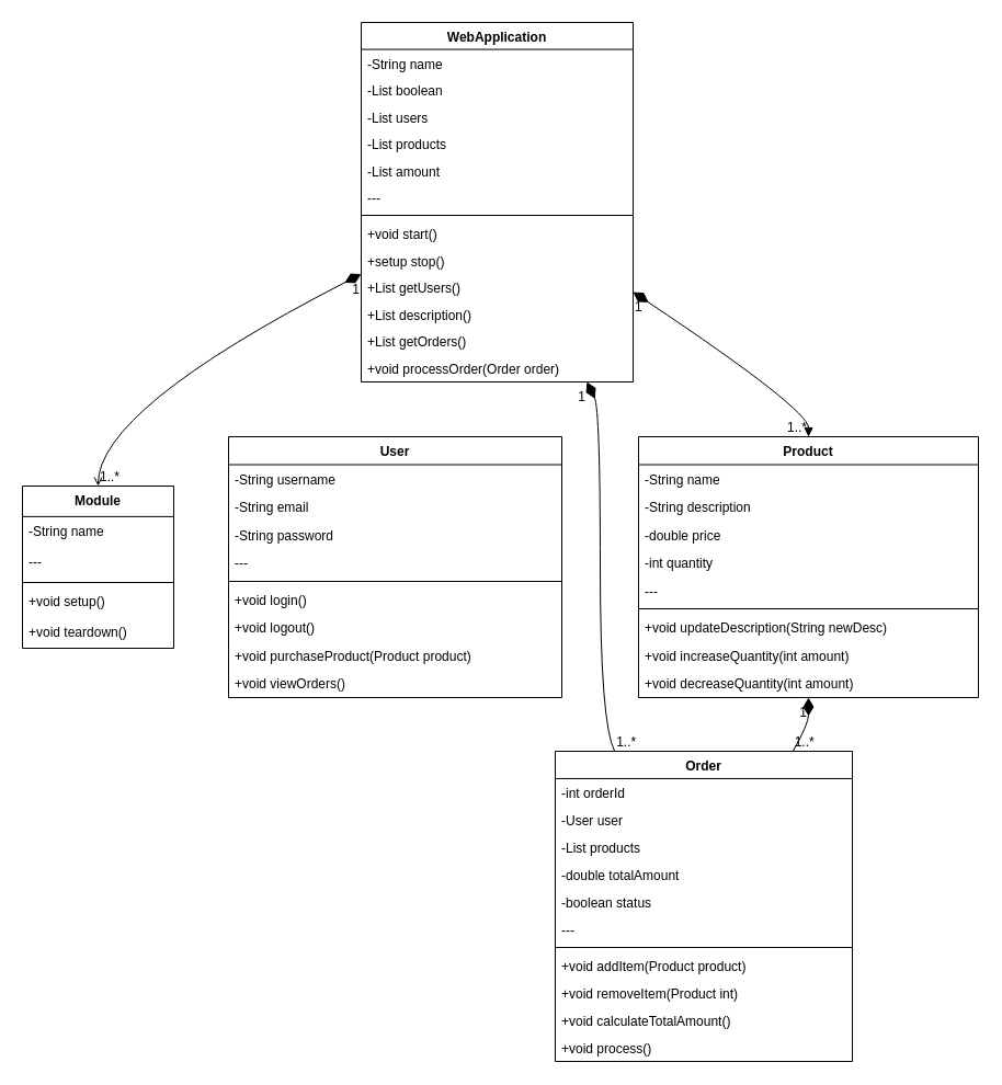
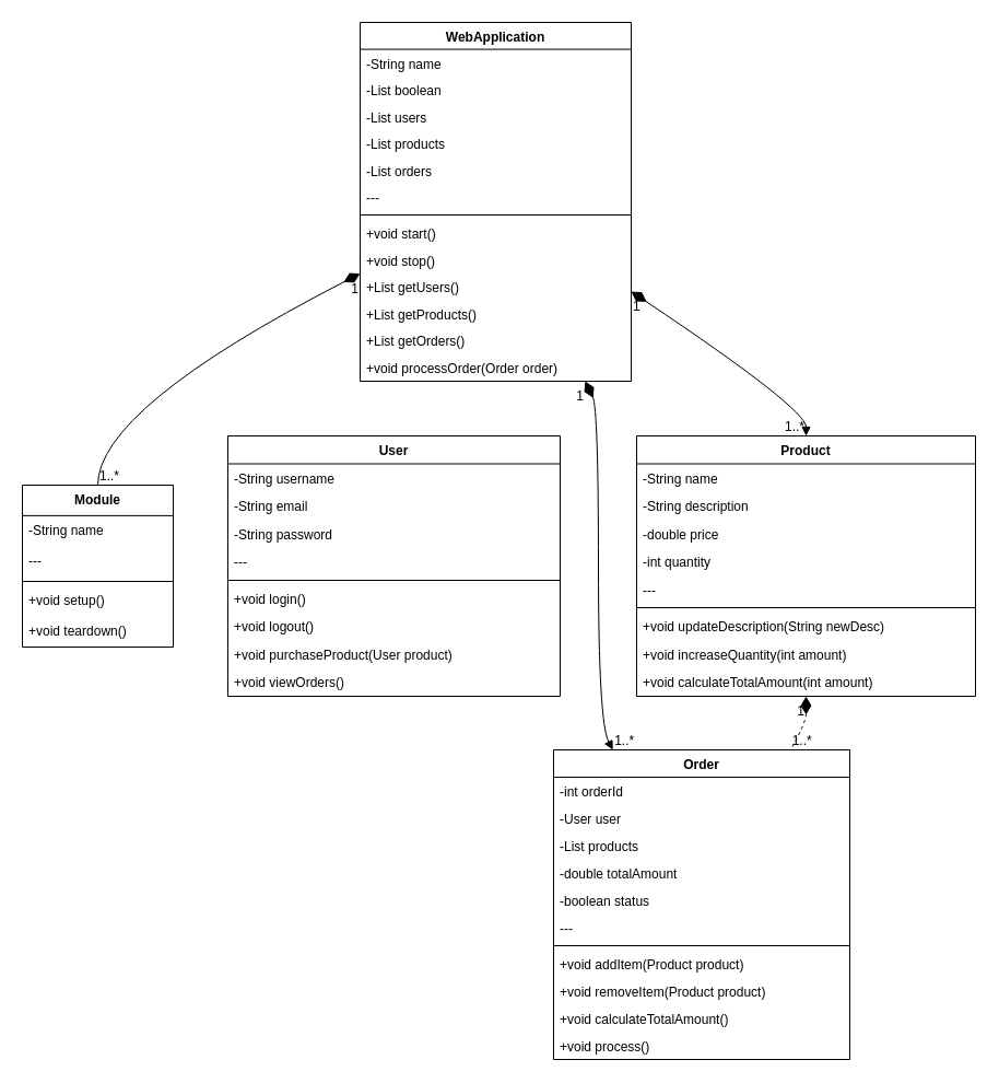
  <mxCell id="0" />
  <mxCell id="1" parent="0" />
  <mxCell id="2" value="WebApplication" style="swimlane;fontStyle=1;align=center;verticalAlign=top;childLayout=stackLayout;horizontal=1;startSize=24.577;horizontalStack=0;resizeParent=1;resizeParentMax=0;resizeLast=0;collapsible=0;marginBottom=0;" vertex="1" parent="1"><mxGeometry x="329" y="20" width="248" height="328" as="geometry" /></mxCell>
  <mxCell id="3" value="-String name" style="text;strokeColor=none;fillColor=none;align=left;verticalAlign=top;spacingLeft=4;spacingRight=4;overflow=hidden;rotatable=0;points=[[0,0.5],[1,0.5]];portConstraint=eastwest;" vertex="1" parent="2"><mxGeometry y="25" width="248" height="25" as="geometry" /></mxCell>
  <mxCell id="4" value="-List boolean" style="text;strokeColor=none;fillColor=none;align=left;verticalAlign=top;spacingLeft=4;spacingRight=4;overflow=hidden;rotatable=0;points=[[0,0.5],[1,0.5]];portConstraint=eastwest;" vertex="1" parent="2"><mxGeometry y="49" width="248" height="25" as="geometry" /></mxCell>
  <mxCell id="5" value="-List users" style="text;strokeColor=none;fillColor=none;align=left;verticalAlign=top;spacingLeft=4;spacingRight=4;overflow=hidden;rotatable=0;points=[[0,0.5],[1,0.5]];portConstraint=eastwest;" vertex="1" parent="2"><mxGeometry y="74" width="248" height="25" as="geometry" /></mxCell>
  <mxCell id="6" value="-List products" style="text;strokeColor=none;fillColor=none;align=left;verticalAlign=top;spacingLeft=4;spacingRight=4;overflow=hidden;rotatable=0;points=[[0,0.5],[1,0.5]];portConstraint=eastwest;" vertex="1" parent="2"><mxGeometry y="98" width="248" height="25" as="geometry" /></mxCell>
- <mxCell id="7" value="-List amount" style="text;strokeColor=none;fillColor=none;align=left;verticalAlign=top;spacingLeft=4;spacingRight=4;overflow=hidden;rotatable=0;points=[[0,0.5],[1,0.5]];portConstraint=eastwest;" vertex="1" parent="2"><mxGeometry y="123" width="248" height="25" as="geometry" /></mxCell>
+ <mxCell id="7" value="-List orders" style="text;strokeColor=none;fillColor=none;align=left;verticalAlign=top;spacingLeft=4;spacingRight=4;overflow=hidden;rotatable=0;points=[[0,0.5],[1,0.5]];portConstraint=eastwest;" vertex="1" parent="2"><mxGeometry y="123" width="248" height="25" as="geometry" /></mxCell>
  <mxCell id="8" value="---" style="text;strokeColor=none;fillColor=none;align=left;verticalAlign=top;spacingLeft=4;spacingRight=4;overflow=hidden;rotatable=0;points=[[0,0.5],[1,0.5]];portConstraint=eastwest;" vertex="1" parent="2"><mxGeometry y="147" width="248" height="25" as="geometry" /></mxCell>
  <mxCell id="9" style="line;strokeWidth=1;fillColor=none;align=left;verticalAlign=middle;spacingTop=-1;spacingLeft=3;spacingRight=3;rotatable=0;labelPosition=right;points=[];portConstraint=eastwest;strokeColor=inherit;" vertex="1" parent="2"><mxGeometry y="172" width="248" height="8" as="geometry" /></mxCell>
  <mxCell id="10" value="+void start()" style="text;strokeColor=none;fillColor=none;align=left;verticalAlign=top;spacingLeft=4;spacingRight=4;overflow=hidden;rotatable=0;points=[[0,0.5],[1,0.5]];portConstraint=eastwest;" vertex="1" parent="2"><mxGeometry y="180" width="248" height="25" as="geometry" /></mxCell>
- <mxCell id="11" value="+setup stop()" style="text;strokeColor=none;fillColor=none;align=left;verticalAlign=top;spacingLeft=4;spacingRight=4;overflow=hidden;rotatable=0;points=[[0,0.5],[1,0.5]];portConstraint=eastwest;" vertex="1" parent="2"><mxGeometry y="205" width="248" height="25" as="geometry" /></mxCell>
+ <mxCell id="11" value="+void stop()" style="text;strokeColor=none;fillColor=none;align=left;verticalAlign=top;spacingLeft=4;spacingRight=4;overflow=hidden;rotatable=0;points=[[0,0.5],[1,0.5]];portConstraint=eastwest;" vertex="1" parent="2"><mxGeometry y="205" width="248" height="25" as="geometry" /></mxCell>
  <mxCell id="12" value="+List getUsers()" style="text;strokeColor=none;fillColor=none;align=left;verticalAlign=top;spacingLeft=4;spacingRight=4;overflow=hidden;rotatable=0;points=[[0,0.5],[1,0.5]];portConstraint=eastwest;" vertex="1" parent="2"><mxGeometry y="229" width="248" height="25" as="geometry" /></mxCell>
- <mxCell id="13" value="+List description()" style="text;strokeColor=none;fillColor=none;align=left;verticalAlign=top;spacingLeft=4;spacingRight=4;overflow=hidden;rotatable=0;points=[[0,0.5],[1,0.5]];portConstraint=eastwest;" vertex="1" parent="2"><mxGeometry y="254" width="248" height="25" as="geometry" /></mxCell>
+ <mxCell id="13" value="+List getProducts()" style="text;strokeColor=none;fillColor=none;align=left;verticalAlign=top;spacingLeft=4;spacingRight=4;overflow=hidden;rotatable=0;points=[[0,0.5],[1,0.5]];portConstraint=eastwest;" vertex="1" parent="2"><mxGeometry y="254" width="248" height="25" as="geometry" /></mxCell>
  <mxCell id="14" value="+List getOrders()" style="text;strokeColor=none;fillColor=none;align=left;verticalAlign=top;spacingLeft=4;spacingRight=4;overflow=hidden;rotatable=0;points=[[0,0.5],[1,0.5]];portConstraint=eastwest;" vertex="1" parent="2"><mxGeometry y="278" width="248" height="25" as="geometry" /></mxCell>
  <mxCell id="15" value="+void processOrder(Order order)" style="text;strokeColor=none;fillColor=none;align=left;verticalAlign=top;spacingLeft=4;spacingRight=4;overflow=hidden;rotatable=0;points=[[0,0.5],[1,0.5]];portConstraint=eastwest;" vertex="1" parent="2"><mxGeometry y="303" width="248" height="25" as="geometry" /></mxCell>
  <mxCell id="16" value="Module" style="swimlane;fontStyle=1;align=center;verticalAlign=top;childLayout=stackLayout;horizontal=1;startSize=27.9;horizontalStack=0;resizeParent=1;resizeParentMax=0;resizeLast=0;collapsible=0;marginBottom=0;" vertex="1" parent="1"><mxGeometry x="20" y="443" width="138" height="148" as="geometry" /></mxCell>
  <mxCell id="17" value="-String name" style="text;strokeColor=none;fillColor=none;align=left;verticalAlign=top;spacingLeft=4;spacingRight=4;overflow=hidden;rotatable=0;points=[[0,0.5],[1,0.5]];portConstraint=eastwest;" vertex="1" parent="16"><mxGeometry y="28" width="138" height="28" as="geometry" /></mxCell>
  <mxCell id="18" value="---" style="text;strokeColor=none;fillColor=none;align=left;verticalAlign=top;spacingLeft=4;spacingRight=4;overflow=hidden;rotatable=0;points=[[0,0.5],[1,0.5]];portConstraint=eastwest;" vertex="1" parent="16"><mxGeometry y="56" width="138" height="28" as="geometry" /></mxCell>
  <mxCell id="19" style="line;strokeWidth=1;fillColor=none;align=left;verticalAlign=middle;spacingTop=-1;spacingLeft=3;spacingRight=3;rotatable=0;labelPosition=right;points=[];portConstraint=eastwest;strokeColor=inherit;" vertex="1" parent="16"><mxGeometry y="84" width="138" height="8" as="geometry" /></mxCell>
  <mxCell id="20" value="+void setup()" style="text;strokeColor=none;fillColor=none;align=left;verticalAlign=top;spacingLeft=4;spacingRight=4;overflow=hidden;rotatable=0;points=[[0,0.5],[1,0.5]];portConstraint=eastwest;" vertex="1" parent="16"><mxGeometry y="92" width="138" height="28" as="geometry" /></mxCell>
  <mxCell id="21" value="+void teardown()" style="text;strokeColor=none;fillColor=none;align=left;verticalAlign=top;spacingLeft=4;spacingRight=4;overflow=hidden;rotatable=0;points=[[0,0.5],[1,0.5]];portConstraint=eastwest;" vertex="1" parent="16"><mxGeometry y="120" width="138" height="28" as="geometry" /></mxCell>
  <mxCell id="22" value="User" style="swimlane;fontStyle=1;align=center;verticalAlign=top;childLayout=stackLayout;horizontal=1;startSize=25.5;horizontalStack=0;resizeParent=1;resizeParentMax=0;resizeLast=0;collapsible=0;marginBottom=0;" vertex="1" parent="1"><mxGeometry x="208" y="398" width="304" height="238" as="geometry" /></mxCell>
  <mxCell id="23" value="-String username" style="text;strokeColor=none;fillColor=none;align=left;verticalAlign=top;spacingLeft=4;spacingRight=4;overflow=hidden;rotatable=0;points=[[0,0.5],[1,0.5]];portConstraint=eastwest;" vertex="1" parent="22"><mxGeometry y="26" width="304" height="26" as="geometry" /></mxCell>
  <mxCell id="24" value="-String email" style="text;strokeColor=none;fillColor=none;align=left;verticalAlign=top;spacingLeft=4;spacingRight=4;overflow=hidden;rotatable=0;points=[[0,0.5],[1,0.5]];portConstraint=eastwest;" vertex="1" parent="22"><mxGeometry y="51" width="304" height="26" as="geometry" /></mxCell>
  <mxCell id="25" value="-String password" style="text;strokeColor=none;fillColor=none;align=left;verticalAlign=top;spacingLeft=4;spacingRight=4;overflow=hidden;rotatable=0;points=[[0,0.5],[1,0.5]];portConstraint=eastwest;" vertex="1" parent="22"><mxGeometry y="77" width="304" height="26" as="geometry" /></mxCell>
  <mxCell id="26" value="---" style="text;strokeColor=none;fillColor=none;align=left;verticalAlign=top;spacingLeft=4;spacingRight=4;overflow=hidden;rotatable=0;points=[[0,0.5],[1,0.5]];portConstraint=eastwest;" vertex="1" parent="22"><mxGeometry y="102" width="304" height="26" as="geometry" /></mxCell>
  <mxCell id="27" style="line;strokeWidth=1;fillColor=none;align=left;verticalAlign=middle;spacingTop=-1;spacingLeft=3;spacingRight=3;rotatable=0;labelPosition=right;points=[];portConstraint=eastwest;strokeColor=inherit;" vertex="1" parent="22"><mxGeometry y="128" width="304" height="8" as="geometry" /></mxCell>
  <mxCell id="28" value="+void login()" style="text;strokeColor=none;fillColor=none;align=left;verticalAlign=top;spacingLeft=4;spacingRight=4;overflow=hidden;rotatable=0;points=[[0,0.5],[1,0.5]];portConstraint=eastwest;" vertex="1" parent="22"><mxGeometry y="136" width="304" height="26" as="geometry" /></mxCell>
  <mxCell id="29" value="+void logout()" style="text;strokeColor=none;fillColor=none;align=left;verticalAlign=top;spacingLeft=4;spacingRight=4;overflow=hidden;rotatable=0;points=[[0,0.5],[1,0.5]];portConstraint=eastwest;" vertex="1" parent="22"><mxGeometry y="161" width="304" height="26" as="geometry" /></mxCell>
- <mxCell id="30" value="+void purchaseProduct(Product product)" style="text;strokeColor=none;fillColor=none;align=left;verticalAlign=top;spacingLeft=4;spacingRight=4;overflow=hidden;rotatable=0;points=[[0,0.5],[1,0.5]];portConstraint=eastwest;" vertex="1" parent="22"><mxGeometry y="187" width="304" height="26" as="geometry" /></mxCell>
+ <mxCell id="30" value="+void purchaseProduct(User product)" style="text;strokeColor=none;fillColor=none;align=left;verticalAlign=top;spacingLeft=4;spacingRight=4;overflow=hidden;rotatable=0;points=[[0,0.5],[1,0.5]];portConstraint=eastwest;" vertex="1" parent="22"><mxGeometry y="187" width="304" height="26" as="geometry" /></mxCell>
  <mxCell id="31" value="+void viewOrders()" style="text;strokeColor=none;fillColor=none;align=left;verticalAlign=top;spacingLeft=4;spacingRight=4;overflow=hidden;rotatable=0;points=[[0,0.5],[1,0.5]];portConstraint=eastwest;" vertex="1" parent="22"><mxGeometry y="212" width="304" height="26" as="geometry" /></mxCell>
  <mxCell id="32" value="Product" style="swimlane;fontStyle=1;align=center;verticalAlign=top;childLayout=stackLayout;horizontal=1;startSize=25.5;horizontalStack=0;resizeParent=1;resizeParentMax=0;resizeLast=0;collapsible=0;marginBottom=0;" vertex="1" parent="1"><mxGeometry x="582" y="398" width="310" height="238" as="geometry" /></mxCell>
  <mxCell id="33" value="-String name" style="text;strokeColor=none;fillColor=none;align=left;verticalAlign=top;spacingLeft=4;spacingRight=4;overflow=hidden;rotatable=0;points=[[0,0.5],[1,0.5]];portConstraint=eastwest;" vertex="1" parent="32"><mxGeometry y="26" width="310" height="26" as="geometry" /></mxCell>
  <mxCell id="34" value="-String description" style="text;strokeColor=none;fillColor=none;align=left;verticalAlign=top;spacingLeft=4;spacingRight=4;overflow=hidden;rotatable=0;points=[[0,0.5],[1,0.5]];portConstraint=eastwest;" vertex="1" parent="32"><mxGeometry y="51" width="310" height="26" as="geometry" /></mxCell>
  <mxCell id="35" value="-double price" style="text;strokeColor=none;fillColor=none;align=left;verticalAlign=top;spacingLeft=4;spacingRight=4;overflow=hidden;rotatable=0;points=[[0,0.5],[1,0.5]];portConstraint=eastwest;" vertex="1" parent="32"><mxGeometry y="77" width="310" height="26" as="geometry" /></mxCell>
  <mxCell id="36" value="-int quantity" style="text;strokeColor=none;fillColor=none;align=left;verticalAlign=top;spacingLeft=4;spacingRight=4;overflow=hidden;rotatable=0;points=[[0,0.5],[1,0.5]];portConstraint=eastwest;" vertex="1" parent="32"><mxGeometry y="102" width="310" height="26" as="geometry" /></mxCell>
  <mxCell id="37" value="---" style="text;strokeColor=none;fillColor=none;align=left;verticalAlign=top;spacingLeft=4;spacingRight=4;overflow=hidden;rotatable=0;points=[[0,0.5],[1,0.5]];portConstraint=eastwest;" vertex="1" parent="32"><mxGeometry y="128" width="310" height="26" as="geometry" /></mxCell>
  <mxCell id="38" style="line;strokeWidth=1;fillColor=none;align=left;verticalAlign=middle;spacingTop=-1;spacingLeft=3;spacingRight=3;rotatable=0;labelPosition=right;points=[];portConstraint=eastwest;strokeColor=inherit;" vertex="1" parent="32"><mxGeometry y="153" width="310" height="8" as="geometry" /></mxCell>
  <mxCell id="39" value="+void updateDescription(String newDesc)" style="text;strokeColor=none;fillColor=none;align=left;verticalAlign=top;spacingLeft=4;spacingRight=4;overflow=hidden;rotatable=0;points=[[0,0.5],[1,0.5]];portConstraint=eastwest;" vertex="1" parent="32"><mxGeometry y="161" width="310" height="26" as="geometry" /></mxCell>
  <mxCell id="40" value="+void increaseQuantity(int amount)" style="text;strokeColor=none;fillColor=none;align=left;verticalAlign=top;spacingLeft=4;spacingRight=4;overflow=hidden;rotatable=0;points=[[0,0.5],[1,0.5]];portConstraint=eastwest;" vertex="1" parent="32"><mxGeometry y="187" width="310" height="26" as="geometry" /></mxCell>
- <mxCell id="41" value="+void decreaseQuantity(int amount)" style="text;strokeColor=none;fillColor=none;align=left;verticalAlign=top;spacingLeft=4;spacingRight=4;overflow=hidden;rotatable=0;points=[[0,0.5],[1,0.5]];portConstraint=eastwest;" vertex="1" parent="32"><mxGeometry y="212" width="310" height="26" as="geometry" /></mxCell>
+ <mxCell id="41" value="+void calculateTotalAmount(int amount)" style="text;strokeColor=none;fillColor=none;align=left;verticalAlign=top;spacingLeft=4;spacingRight=4;overflow=hidden;rotatable=0;points=[[0,0.5],[1,0.5]];portConstraint=eastwest;" vertex="1" parent="32"><mxGeometry y="212" width="310" height="26" as="geometry" /></mxCell>
  <mxCell id="42" value="Order" style="swimlane;fontStyle=1;align=center;verticalAlign=top;childLayout=stackLayout;horizontal=1;startSize=24.955;horizontalStack=0;resizeParent=1;resizeParentMax=0;resizeLast=0;collapsible=0;marginBottom=0;" vertex="1" parent="1"><mxGeometry x="506" y="685" width="271" height="283" as="geometry" /></mxCell>
  <mxCell id="43" value="-int orderId" style="text;strokeColor=none;fillColor=none;align=left;verticalAlign=top;spacingLeft=4;spacingRight=4;overflow=hidden;rotatable=0;points=[[0,0.5],[1,0.5]];portConstraint=eastwest;" vertex="1" parent="42"><mxGeometry y="25" width="271" height="25" as="geometry" /></mxCell>
  <mxCell id="44" value="-User user" style="text;strokeColor=none;fillColor=none;align=left;verticalAlign=top;spacingLeft=4;spacingRight=4;overflow=hidden;rotatable=0;points=[[0,0.5],[1,0.5]];portConstraint=eastwest;" vertex="1" parent="42"><mxGeometry y="50" width="271" height="25" as="geometry" /></mxCell>
  <mxCell id="45" value="-List products" style="text;strokeColor=none;fillColor=none;align=left;verticalAlign=top;spacingLeft=4;spacingRight=4;overflow=hidden;rotatable=0;points=[[0,0.5],[1,0.5]];portConstraint=eastwest;" vertex="1" parent="42"><mxGeometry y="75" width="271" height="25" as="geometry" /></mxCell>
  <mxCell id="46" value="-double totalAmount" style="text;strokeColor=none;fillColor=none;align=left;verticalAlign=top;spacingLeft=4;spacingRight=4;overflow=hidden;rotatable=0;points=[[0,0.5],[1,0.5]];portConstraint=eastwest;" vertex="1" parent="42"><mxGeometry y="100" width="271" height="25" as="geometry" /></mxCell>
  <mxCell id="47" value="-boolean status" style="text;strokeColor=none;fillColor=none;align=left;verticalAlign=top;spacingLeft=4;spacingRight=4;overflow=hidden;rotatable=0;points=[[0,0.5],[1,0.5]];portConstraint=eastwest;" vertex="1" parent="42"><mxGeometry y="125" width="271" height="25" as="geometry" /></mxCell>
  <mxCell id="48" value="---" style="text;strokeColor=none;fillColor=none;align=left;verticalAlign=top;spacingLeft=4;spacingRight=4;overflow=hidden;rotatable=0;points=[[0,0.5],[1,0.5]];portConstraint=eastwest;" vertex="1" parent="42"><mxGeometry y="150" width="271" height="25" as="geometry" /></mxCell>
  <mxCell id="49" style="line;strokeWidth=1;fillColor=none;align=left;verticalAlign=middle;spacingTop=-1;spacingLeft=3;spacingRight=3;rotatable=0;labelPosition=right;points=[];portConstraint=eastwest;strokeColor=inherit;" vertex="1" parent="42"><mxGeometry y="175" width="271" height="8" as="geometry" /></mxCell>
  <mxCell id="50" value="+void addItem(Product product)" style="text;strokeColor=none;fillColor=none;align=left;verticalAlign=top;spacingLeft=4;spacingRight=4;overflow=hidden;rotatable=0;points=[[0,0.5],[1,0.5]];portConstraint=eastwest;" vertex="1" parent="42"><mxGeometry y="183" width="271" height="25" as="geometry" /></mxCell>
- <mxCell id="51" value="+void removeItem(Product int)" style="text;strokeColor=none;fillColor=none;align=left;verticalAlign=top;spacingLeft=4;spacingRight=4;overflow=hidden;rotatable=0;points=[[0,0.5],[1,0.5]];portConstraint=eastwest;" vertex="1" parent="42"><mxGeometry y="208" width="271" height="25" as="geometry" /></mxCell>
+ <mxCell id="51" value="+void removeItem(Product product)" style="text;strokeColor=none;fillColor=none;align=left;verticalAlign=top;spacingLeft=4;spacingRight=4;overflow=hidden;rotatable=0;points=[[0,0.5],[1,0.5]];portConstraint=eastwest;" vertex="1" parent="42"><mxGeometry y="208" width="271" height="25" as="geometry" /></mxCell>
  <mxCell id="52" value="+void calculateTotalAmount()" style="text;strokeColor=none;fillColor=none;align=left;verticalAlign=top;spacingLeft=4;spacingRight=4;overflow=hidden;rotatable=0;points=[[0,0.5],[1,0.5]];portConstraint=eastwest;" vertex="1" parent="42"><mxGeometry y="233" width="271" height="25" as="geometry" /></mxCell>
  <mxCell id="53" value="+void process()" style="text;strokeColor=none;fillColor=none;align=left;verticalAlign=top;spacingLeft=4;spacingRight=4;overflow=hidden;rotatable=0;points=[[0,0.5],[1,0.5]];portConstraint=eastwest;" vertex="1" parent="42"><mxGeometry y="258" width="271" height="25" as="geometry" /></mxCell>
- <mxCell id="54" value="" style="curved=1;startArrow=diamondThin;startSize=14;startFill=1;endArrow=open;exitX=0;exitY=0.7;entryX=0.5;entryY=0;" edge="1" parent="1" source="2" target="16"><mxGeometry relative="1" as="geometry"><Array as="points"><mxPoint x="89" y="373" /></Array></mxGeometry></mxCell>
+ <mxCell id="54" value="" style="curved=1;startArrow=diamondThin;startSize=14;startFill=1;endArrow=none;exitX=0;exitY=0.7;entryX=0.5;entryY=0;" edge="1" parent="1" source="2" target="16"><mxGeometry relative="1" as="geometry"><Array as="points"><mxPoint x="89" y="373" /></Array></mxGeometry></mxCell>
  <mxCell id="55" value="1" style="edgeLabel;resizable=0;labelBackgroundColor=none;fontSize=12;align=right;verticalAlign=top;" vertex="1" parent="54"><mxGeometry x="-1" relative="1" as="geometry" /></mxCell>
  <mxCell id="56" value="1..*" style="edgeLabel;resizable=0;labelBackgroundColor=none;fontSize=12;align=left;verticalAlign=bottom;" vertex="1" parent="54"><mxGeometry x="1" relative="1" as="geometry" /></mxCell>
  <mxCell id="57" value="" style="curved=1;startArrow=diamondThin;startSize=14;startFill=1;endArrow=block;exitX=1;exitY=0.75;entryX=0.5;entryY=0;" edge="1" parent="1" source="2" target="32"><mxGeometry relative="1" as="geometry"><Array as="points"><mxPoint x="737" y="373" /></Array></mxGeometry></mxCell>
  <mxCell id="58" value="1" style="edgeLabel;resizable=0;labelBackgroundColor=none;fontSize=12;align=left;verticalAlign=top;" vertex="1" parent="57"><mxGeometry x="-1" relative="1" as="geometry" /></mxCell>
  <mxCell id="59" value="1..*" style="edgeLabel;resizable=0;labelBackgroundColor=none;fontSize=12;align=right;verticalAlign=bottom;" vertex="1" parent="57"><mxGeometry x="1" relative="1" as="geometry" /></mxCell>
- <mxCell id="60" value="" style="curved=1;startArrow=diamondThin;startSize=14;startFill=1;endArrow=none;exitX=0.83;exitY=1;entryX=0.2;entryY=0;" edge="1" parent="1" source="2" target="42"><mxGeometry relative="1" as="geometry"><Array as="points"><mxPoint x="547" y="373" /><mxPoint x="547" y="660" /></Array></mxGeometry></mxCell>
+ <mxCell id="60" value="" style="curved=1;startArrow=diamondThin;startSize=14;startFill=1;endArrow=block;exitX=0.83;exitY=1;entryX=0.2;entryY=0;" edge="1" parent="1" source="2" target="42"><mxGeometry relative="1" as="geometry"><Array as="points"><mxPoint x="547" y="373" /><mxPoint x="547" y="660" /></Array></mxGeometry></mxCell>
  <mxCell id="61" value="1" style="edgeLabel;resizable=0;labelBackgroundColor=none;fontSize=12;align=right;verticalAlign=top;" vertex="1" parent="60"><mxGeometry x="-1" relative="1" as="geometry" /></mxCell>
  <mxCell id="62" value="1..*" style="edgeLabel;resizable=0;labelBackgroundColor=none;fontSize=12;align=left;verticalAlign=bottom;" vertex="1" parent="60"><mxGeometry x="1" relative="1" as="geometry" /></mxCell>
- <mxCell id="63" value="" style="curved=1;startArrow=diamondThin;startSize=14;startFill=1;endArrow=none;exitX=0.5;exitY=1;entryX=0.8;entryY=0;" edge="1" parent="1" source="32" target="42"><mxGeometry relative="1" as="geometry"><Array as="points"><mxPoint x="737" y="660" /></Array></mxGeometry></mxCell>
+ <mxCell id="63" value="" style="curved=1;startArrow=diamondThin;startSize=14;startFill=1;endArrow=none;exitX=0.5;exitY=1;entryX=0.8;entryY=0;dashed=1;" edge="1" parent="1" source="32" target="42"><mxGeometry relative="1" as="geometry"><Array as="points"><mxPoint x="737" y="660" /></Array></mxGeometry></mxCell>
  <mxCell id="64" value="1" style="edgeLabel;resizable=0;labelBackgroundColor=none;fontSize=12;align=right;verticalAlign=top;" vertex="1" parent="63"><mxGeometry x="-1" relative="1" as="geometry" /></mxCell>
  <mxCell id="65" value="1..*" style="edgeLabel;resizable=0;labelBackgroundColor=none;fontSize=12;align=left;verticalAlign=bottom;" vertex="1" parent="63"><mxGeometry x="1" relative="1" as="geometry" /></mxCell>
